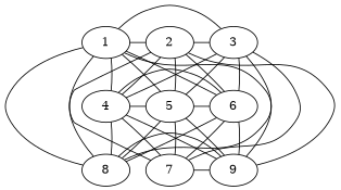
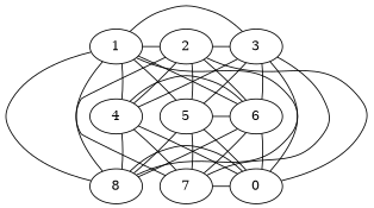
  graph {
    1
    2
    3
    4
    5
    6
    7
    8
-   9
+   9 [label=0]
    subgraph sub_1 {
      rank=same
      1
      2
      3
    }
    subgraph sub_2 {
      rank=same
      4
      5
      6
    }
    subgraph sub_3 {
      rank=same
      7
      8
      9
    }
    1 -- 2
    1 -- 3
    1 -- 4 [style=invis]
    1 -- 4
    1 -- 5 [style=invis]
    1 -- 5
    1 -- 6 [style=invis]
    1 -- 6
    1 -- 7
    1 -- 8
    1 -- 9
    2 -- 3
    2 -- 4 [style=invis]
    2 -- 4
    2 -- 5 [style=invis]
    2 -- 5
    2 -- 6 [style=invis]
    2 -- 6
    2 -- 8
    2 -- 9
    3 -- 4 [style=invis]
    3 -- 4
    3 -- 5 [style=invis]
    3 -- 5
    3 -- 6 [style=invis]
    3 -- 6
    3 -- 7
    3 -- 8
-   4 -- 5
    4 -- 6
    4 -- 7 [style=invis]
    4 -- 7
    4 -- 8 [style=invis]
    4 -- 8
    4 -- 9 [style=invis]
    4 -- 9
    5 -- 6
    5 -- 7 [style=invis]
    5 -- 7
    5 -- 8 [style=invis]
    5 -- 8
    5 -- 9 [style=invis]
    5 -- 9
    6 -- 7 [style=invis]
    6 -- 7
    6 -- 8 [style=invis]
    6 -- 8
    6 -- 9 [style=invis]
    6 -- 9
    7 -- 9
    8 -- 9
  }
